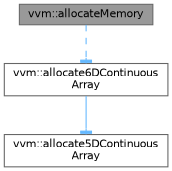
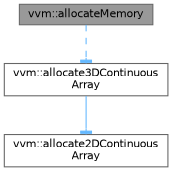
  digraph {
    rankdir=TB
    node [color=grey40 fillcolor=white fontname=Helvetica fontsize=10 shape=box style=filled]
    edge [arrowhead=tee color=steelblue1 fontname=Helvetica fontsize=10 labelfontname=Helvetica labelfontsize=10]
    n1 [color=gray40 fillcolor=grey60 fontcolor=black height=0.2 label="vvm::allocateMemory" width=0.4]
-   n2 [height=0.2 label="vvm::allocate6DContinuous\lArray" width=0.4]
-   n3 [height=0.2 label="vvm::allocate5DContinuous\lArray" width=0.4]
+   n2 [height=0.2 label="vvm::allocate3DContinuous\lArray" width=0.4]
+   n3 [height=0.2 label="vvm::allocate2DContinuous\lArray" width=0.4]
    n1 -> n2 [style=dashed]
    n2 -> n3 [style=solid]
  }
